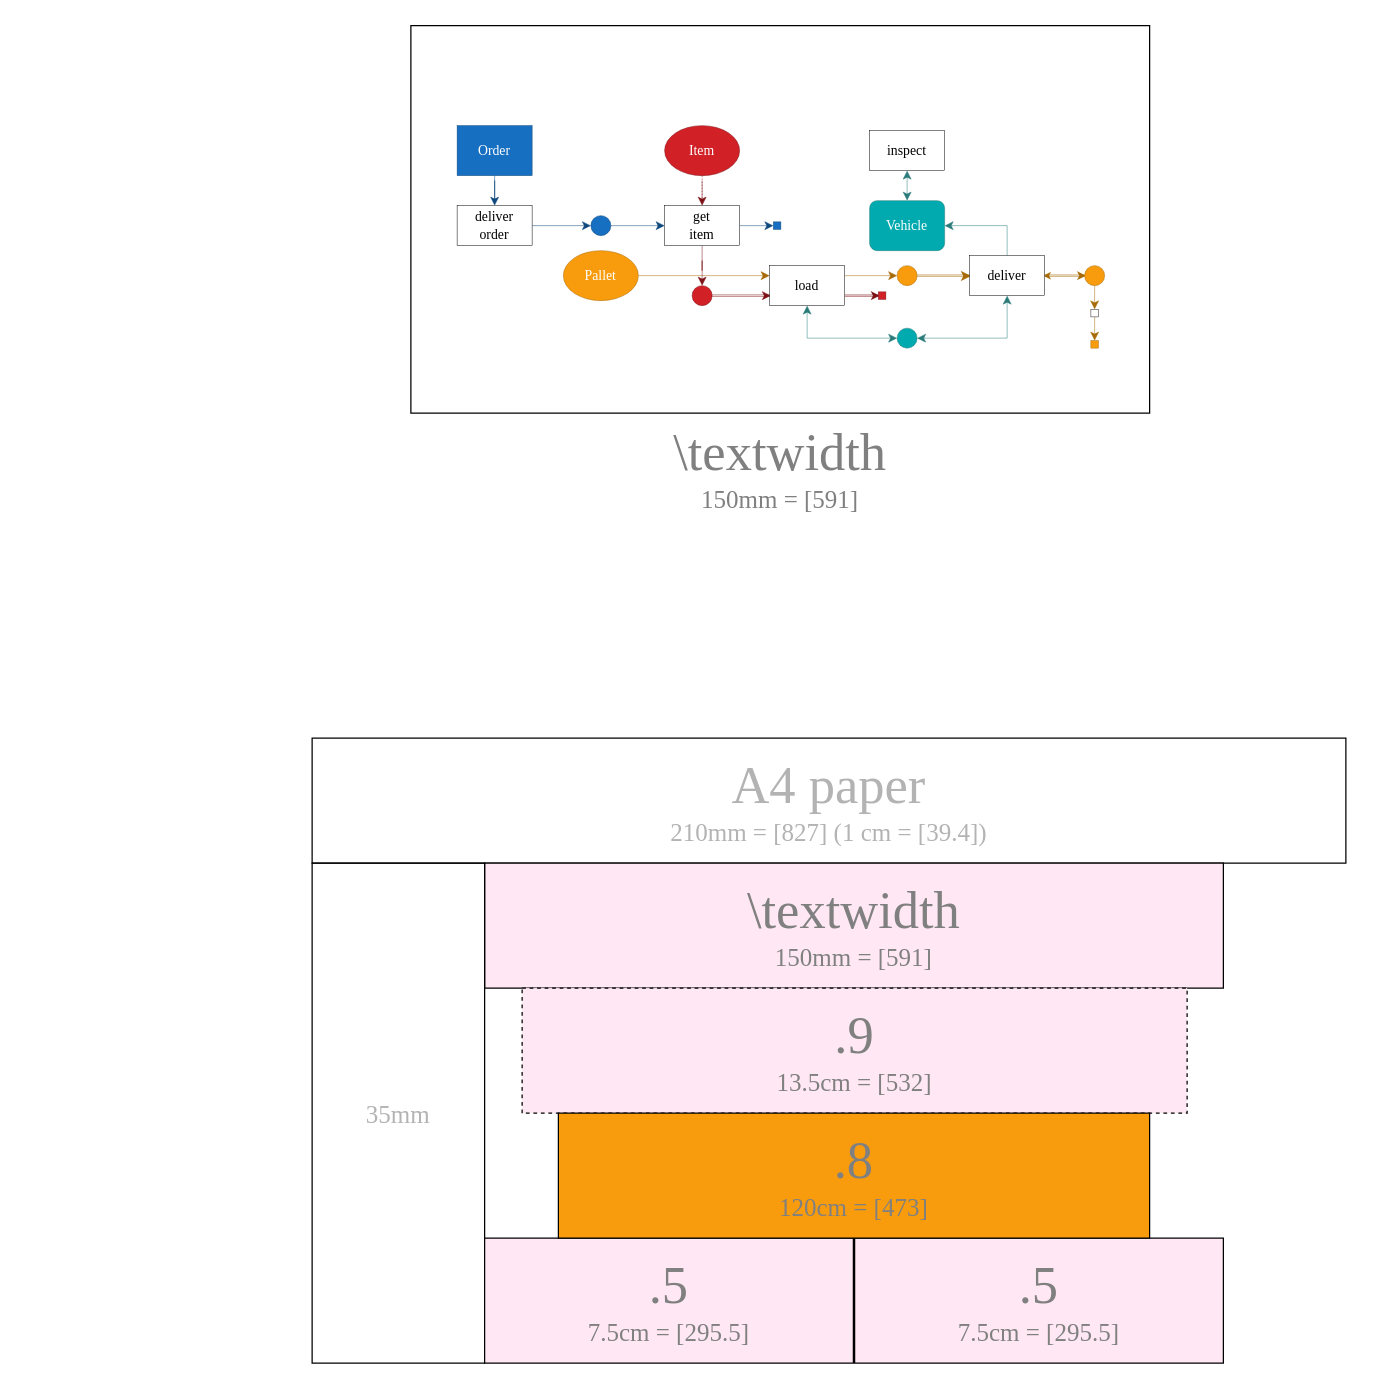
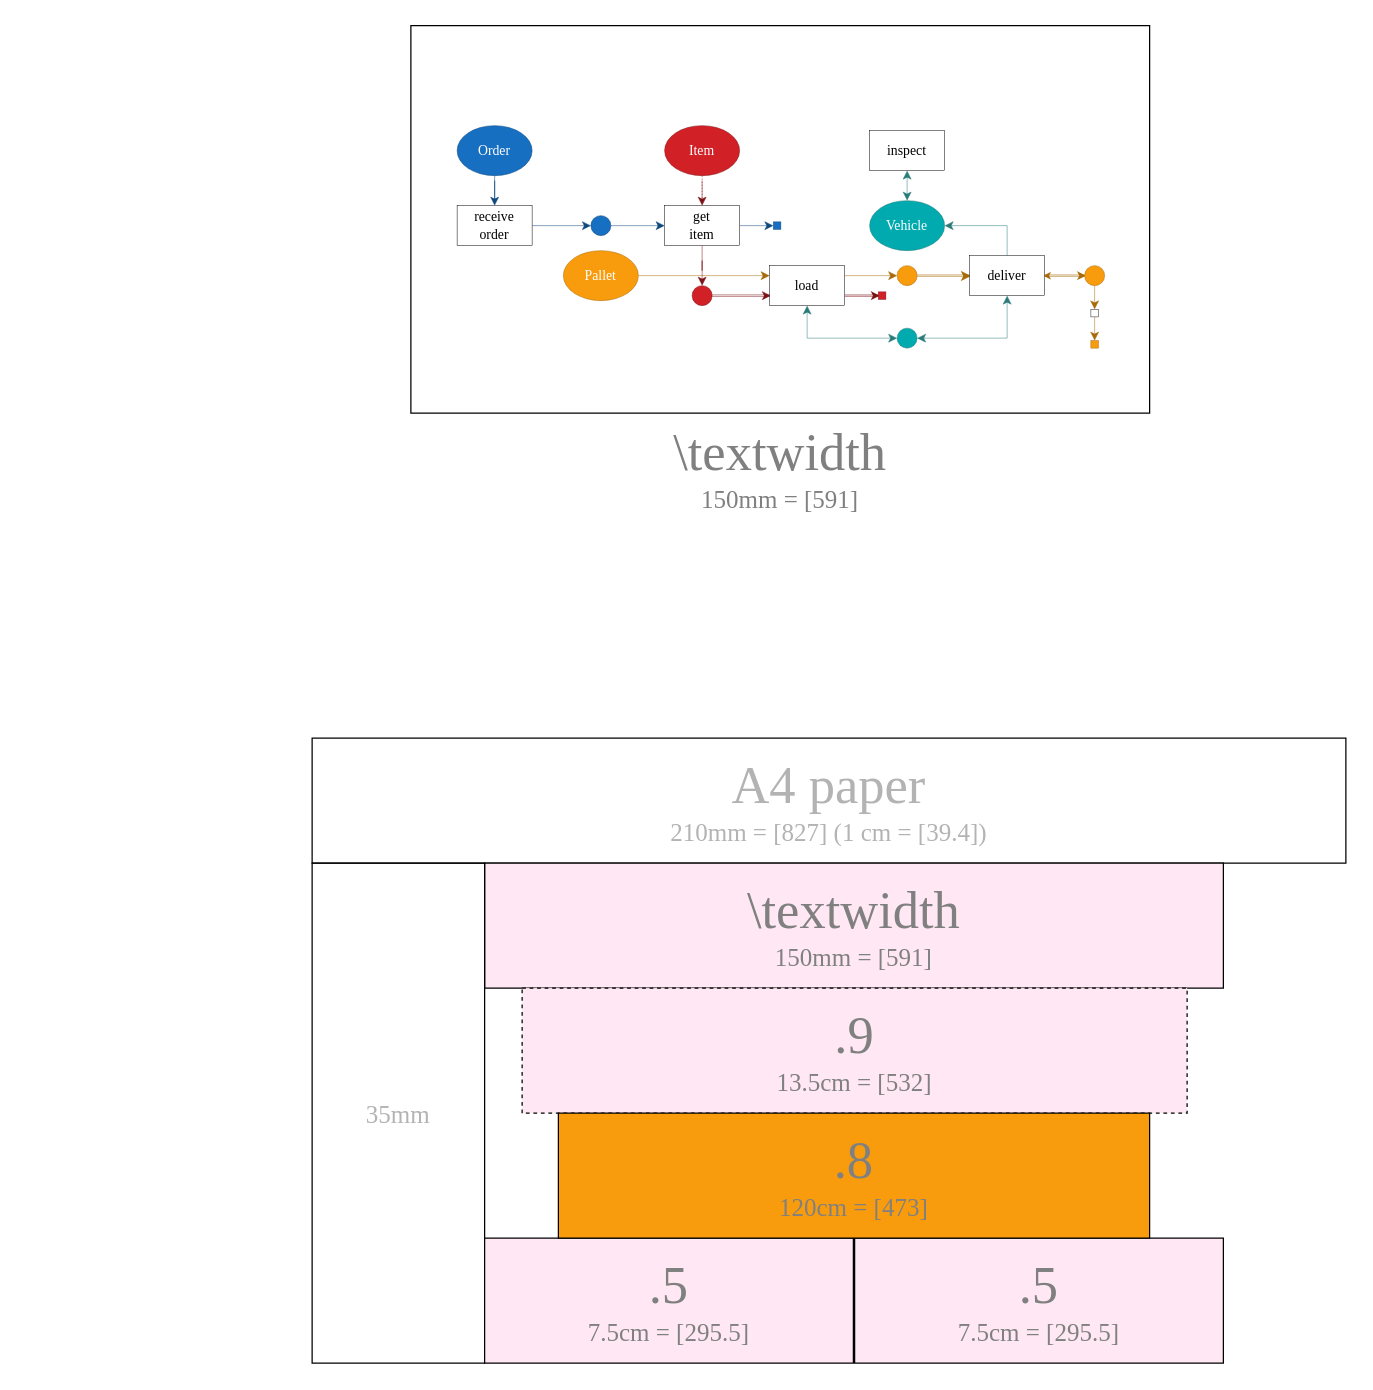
  <mxCell id="0" />
  <mxCell id="1" parent="0" />
  <mxCell id="2" value="&lt;span style=&quot;font-size: 42px;&quot;&gt;\textwidth&lt;/span&gt;&lt;br&gt;&lt;font style=&quot;font-size: 20px;&quot;&gt;150mm = [591]&lt;/font&gt;" style="rounded=0;whiteSpace=wrap;html=1;labelBackgroundColor=none;strokeColor=#000000;strokeWidth=1;fontFamily=CMU Sans Serif;fontSize=9;fillColor=none;fontColor=#808080;labelPosition=center;verticalLabelPosition=bottom;align=center;verticalAlign=top;" parent="1" vertex="1"><mxGeometry x="328" y="20" width="591" height="310" as="geometry" /></mxCell>
  <mxCell id="3" value="" style="rounded=0;whiteSpace=wrap;html=1;labelBackgroundColor=none;strokeColor=none;strokeWidth=1;fontFamily=CMU Sans Serif;fontSize=9;fillColor=none;fontColor=#808080;labelPosition=center;verticalLabelPosition=bottom;align=center;verticalAlign=top;" parent="1" vertex="1"><mxGeometry x="328" y="100" width="591" height="179" as="geometry" /></mxCell>
  <mxCell id="4" value="&lt;font style=&quot;font-size: 20px;&quot;&gt;&lt;span style=&quot;font-size: 42px;&quot;&gt;A4 paper&lt;/span&gt;&lt;br&gt;&lt;font style=&quot;font-size: 20px;&quot;&gt;210mm = [827]&amp;nbsp;&lt;/font&gt;(1 cm = [39.4])&lt;br&gt;&lt;/font&gt;" style="rounded=0;whiteSpace=wrap;html=1;labelBackgroundColor=none;strokeColor=#000000;strokeWidth=1;fontFamily=CMU Sans Serif;fontSize=9;fillColor=none;fontColor=#B3B3B3;" parent="1" vertex="1"><mxGeometry y="590" width="827" height="100" as="geometry" x="249" /></mxCell>
  <mxCell id="5" value="&lt;span style=&quot;font-size: 42px;&quot;&gt;\textwidth&lt;/span&gt;&lt;br&gt;&lt;font style=&quot;font-size: 20px;&quot;&gt;150mm = [591]&lt;/font&gt;" style="rounded=0;whiteSpace=wrap;html=1;labelBackgroundColor=none;strokeColor=#000000;strokeWidth=1;fontFamily=CMU Sans Serif;fontSize=9;fillColor=#FFE8F3;fontColor=#808080;" parent="1" vertex="1"><mxGeometry x="387" y="690" width="591" height="100" as="geometry" /></mxCell>
  <mxCell id="6" value="&lt;font style=&quot;font-size: 20px;&quot;&gt;35mm&lt;/font&gt;" style="rounded=0;whiteSpace=wrap;html=1;labelBackgroundColor=none;strokeColor=#000000;strokeWidth=1;fontFamily=CMU Sans Serif;fontSize=9;fillColor=none;fontColor=#B3B3B3;" parent="1" vertex="1"><mxGeometry y="690" width="138" height="400" as="geometry" x="249" /></mxCell>
  <mxCell id="7" value="&lt;span style=&quot;font-size: 42px;&quot;&gt;.5&lt;/span&gt;&lt;br&gt;&lt;font style=&quot;font-size: 20px;&quot;&gt;7.5cm = [295.5]&lt;/font&gt;" style="rounded=0;whiteSpace=wrap;html=1;labelBackgroundColor=none;strokeColor=#000000;strokeWidth=1;fontFamily=CMU Sans Serif;fontSize=9;fillColor=#FFE8F3;fontColor=#808080;" parent="1" vertex="1"><mxGeometry x="387" y="990" width="295" height="100" as="geometry" /></mxCell>
  <mxCell id="8" value="&lt;span style=&quot;font-size: 42px;&quot;&gt;.5&lt;/span&gt;&lt;br&gt;&lt;font style=&quot;font-size: 20px;&quot;&gt;7.5cm = [295.5]&lt;/font&gt;" style="rounded=0;whiteSpace=wrap;html=1;labelBackgroundColor=none;strokeColor=#000000;strokeWidth=1;fontFamily=CMU Sans Serif;fontSize=9;fillColor=#FFE8F3;fontColor=#808080;" parent="1" vertex="1"><mxGeometry x="683" y="990" width="295" height="100" as="geometry" /></mxCell>
  <mxCell id="9" value="&lt;span style=&quot;font-size: 42px;&quot;&gt;.9&lt;/span&gt;&lt;br&gt;&lt;font style=&quot;font-size: 20px;&quot;&gt;13.5cm = [532]&lt;/font&gt;" style="rounded=0;whiteSpace=wrap;html=1;labelBackgroundColor=none;strokeColor=#000000;strokeWidth=1;fontFamily=CMU Sans Serif;fontSize=9;fillColor=#FFE8F3;fontColor=#808080;dashed=1;" parent="1" vertex="1"><mxGeometry x="417" y="790" width="532" height="100" as="geometry" /></mxCell>
  <mxCell id="10" value="&lt;span style=&quot;font-size: 42px;&quot;&gt;.8&lt;/span&gt;&lt;br&gt;&lt;font style=&quot;font-size: 20px;&quot;&gt;120cm = [473]&lt;/font&gt;" style="rounded=0;whiteSpace=wrap;html=1;labelBackgroundColor=none;strokeColor=#000000;strokeWidth=1;fontFamily=CMU Sans Serif;fontSize=9;fillColor=#f89c0e;fontColor=#808080;" parent="1" vertex="1"><mxGeometry x="446" y="890" width="473" height="100" as="geometry" /></mxCell>
  <mxCell id="11" value="" style="edgeStyle=orthogonalEdgeStyle;rounded=0;orthogonalLoop=1;jettySize=auto;html=1;strokeColor=#0F487D;strokeWidth=0.4;exitX=0.5;exitY=1;exitDx=0;exitDy=0;" parent="1" source="12" target="34" edge="1"><mxGeometry relative="1" as="geometry" /></mxCell>
- <mxCell id="12" value="Order" style="whiteSpace=wrap;html=1;fontFamily=CMU Sans Serif;fillColor=#176FC1;fontColor=#FFFFFF;fontSize=11;strokeColor=#0F487D;strokeWidth=0.4;rounded=0;" parent="1" vertex="1"><mxGeometry x="365" y="100" width="60" height="40" as="geometry" /></mxCell>
+ <mxCell id="12" value="Order" style="ellipse;whiteSpace=wrap;html=1;fontFamily=CMU Sans Serif;fillColor=#176FC1;fontColor=#FFFFFF;fontSize=11;strokeColor=#0F487D;strokeWidth=0.4;" parent="1" vertex="1"><mxGeometry x="365" y="100" width="60" height="40" as="geometry" /></mxCell>
  <mxCell id="13" value="" style="edgeStyle=orthogonalEdgeStyle;rounded=0;orthogonalLoop=1;jettySize=auto;html=1;strokeColor=#0F487D;strokeWidth=0.4;entryX=0;entryY=0.5;entryDx=0;entryDy=0;exitX=1;exitY=0.5;exitDx=0;exitDy=0;" parent="1" source="47" target="35" edge="1"><mxGeometry relative="1" as="geometry" /></mxCell>
  <mxCell id="14" value="" style="edgeStyle=orthogonalEdgeStyle;rounded=0;orthogonalLoop=1;jettySize=auto;html=1;strokeColor=#7D1317;strokeWidth=0.4;dashed=1;" parent="1" source="15" target="35" edge="1"><mxGeometry relative="1" as="geometry" /></mxCell>
  <mxCell id="15" value="Item" style="ellipse;whiteSpace=wrap;html=1;fontFamily=CMU Sans Serif;fillColor=#D22027;fontColor=#FFFFFF;fontSize=11;strokeColor=#7D1317;strokeWidth=0.4;" parent="1" vertex="1"><mxGeometry x="531" y="100" width="60" height="40" as="geometry" /></mxCell>
  <mxCell id="16" style="edgeStyle=orthogonalEdgeStyle;rounded=0;orthogonalLoop=1;jettySize=auto;html=1;exitX=1;exitY=0.5;exitDx=0;exitDy=0;entryX=0;entryY=0.25;entryDx=0;entryDy=0;strokeColor=#A66A07;strokeWidth=0.4;" parent="1" source="17" target="36" edge="1"><mxGeometry relative="1" as="geometry"><mxPoint x="545" y="270" as="targetPoint" /></mxGeometry></mxCell>
  <mxCell id="17" value="Pallet" style="ellipse;whiteSpace=wrap;html=1;fontFamily=CMU Sans Serif;fillColor=#F89C0E;fontColor=#FFFFFF;fontSize=11;strokeColor=#A66A07;strokeWidth=0.4;" parent="1" vertex="1"><mxGeometry x="450" y="200" width="60" height="40" as="geometry" /></mxCell>
  <mxCell id="18" style="rounded=0;orthogonalLoop=1;jettySize=auto;html=1;exitX=0.5;exitY=0;exitDx=0;exitDy=0;entryX=1;entryY=0.5;entryDx=0;entryDy=0;strokeColor=#297A79;strokeWidth=0.4;startArrow=none;startFill=0;edgeStyle=orthogonalEdgeStyle;" parent="1" source="44" target="39" edge="1"><mxGeometry relative="1" as="geometry"><mxPoint x="765" y="180" as="targetPoint" /></mxGeometry></mxCell>
  <mxCell id="19" value="" style="edgeStyle=orthogonalEdgeStyle;rounded=0;orthogonalLoop=1;jettySize=auto;html=1;strokeColor=#7D1317;strokeWidth=0.4;" parent="1" source="35" target="26" edge="1"><mxGeometry relative="1" as="geometry" /></mxCell>
  <mxCell id="20" style="edgeStyle=orthogonalEdgeStyle;rounded=0;orthogonalLoop=1;jettySize=auto;html=1;exitX=1;exitY=0.25;exitDx=0;exitDy=0;entryX=0;entryY=0.5;entryDx=0;entryDy=0;strokeColor=#A66A07;strokeWidth=0.4;" parent="1" source="36" target="31" edge="1"><mxGeometry relative="1" as="geometry"><mxPoint x="685" y="220" as="sourcePoint" /></mxGeometry></mxCell>
  <mxCell id="21" style="edgeStyle=orthogonalEdgeStyle;rounded=0;orthogonalLoop=1;jettySize=auto;html=1;strokeColor=#7D1317;strokeWidth=0;endSize=7;exitX=1;exitY=0.75;exitDx=0;exitDy=0;" parent="1" source="36" edge="1"><mxGeometry relative="1" as="geometry"><mxPoint x="716" y="236" as="sourcePoint" /><mxPoint x="703" y="236" as="targetPoint" /></mxGeometry></mxCell>
  <mxCell id="22" style="edgeStyle=orthogonalEdgeStyle;rounded=0;orthogonalLoop=1;jettySize=auto;html=1;exitX=1;exitY=0.5;exitDx=0;exitDy=0;entryX=0;entryY=0.5;entryDx=0;entryDy=0;strokeColor=#0F487D;strokeWidth=0.4;" parent="1" source="35" target="33" edge="1"><mxGeometry relative="1" as="geometry" /></mxCell>
  <mxCell id="23" style="edgeStyle=orthogonalEdgeStyle;rounded=0;orthogonalLoop=1;jettySize=auto;html=1;exitX=1;exitY=0.75;exitDx=0;exitDy=0;entryX=0;entryY=0.5;entryDx=0;entryDy=0;strokeWidth=0.4;shape=link;width=1.25;strokeColor=#7D1317;" parent="1" source="36" target="32" edge="1"><mxGeometry relative="1" as="geometry"><mxPoint x="685" y="236" as="sourcePoint" /></mxGeometry></mxCell>
  <mxCell id="24" value="" style="edgeStyle=orthogonalEdgeStyle;rounded=0;orthogonalLoop=1;jettySize=auto;html=1;strokeColor=#7D1317;entryX=0.017;entryY=0.748;entryDx=0;entryDy=0;strokeWidth=0.4;entryPerimeter=0;" parent="1" target="36" edge="1"><mxGeometry relative="1" as="geometry"><mxPoint x="615" y="236" as="sourcePoint" /></mxGeometry></mxCell>
  <mxCell id="25" style="edgeStyle=orthogonalEdgeStyle;rounded=0;orthogonalLoop=1;jettySize=auto;html=1;exitX=1;exitY=0.5;exitDx=0;exitDy=0;entryX=0;entryY=0.75;entryDx=0;entryDy=0;strokeWidth=0.4;shape=link;width=1.25;strokeColor=#7D1317;" parent="1" source="26" target="36" edge="1"><mxGeometry relative="1" as="geometry" /></mxCell>
  <mxCell id="26" value="" style="ellipse;whiteSpace=wrap;html=1;aspect=fixed;strokeColor=#7D1317;fillColor=#D22027;strokeWidth=0.4;" parent="1" vertex="1"><mxGeometry x="553" y="228" width="16" height="16" as="geometry" /></mxCell>
  <mxCell id="27" style="rounded=0;orthogonalLoop=1;jettySize=auto;html=1;exitX=1;exitY=0.5;exitDx=0;exitDy=0;entryX=0;entryY=0.5;entryDx=0;entryDy=0;strokeWidth=0.4;shape=link;width=1.25;strokeColor=#A66A07;" parent="1" source="44" target="42" edge="1"><mxGeometry relative="1" as="geometry"><mxPoint x="871.3" y="219.99" as="targetPoint" /></mxGeometry></mxCell>
  <mxCell id="28" style="rounded=0;orthogonalLoop=1;jettySize=auto;html=1;exitX=0.5;exitY=1;exitDx=0;exitDy=0;entryX=0.5;entryY=0;entryDx=0;entryDy=0;strokeColor=#297A79;strokeWidth=0.4;startArrow=classic;startFill=1;" parent="1" source="38" target="39" edge="1"><mxGeometry relative="1" as="geometry"><mxPoint x="789.343" y="174.343" as="targetPoint" /></mxGeometry></mxCell>
  <mxCell id="29" style="rounded=0;orthogonalLoop=1;jettySize=auto;html=1;entryX=0.017;entryY=0.508;entryDx=0;entryDy=0;strokeColor=#A66A07;strokeWidth=0;endSize=8;entryPerimeter=0;startArrow=classic;startFill=1;" parent="1" target="44" edge="1"><mxGeometry relative="1" as="geometry"><mxPoint x="722" y="220" as="sourcePoint" /></mxGeometry></mxCell>
  <mxCell id="30" style="rounded=0;orthogonalLoop=1;jettySize=auto;html=1;exitX=1;exitY=0.5;exitDx=0;exitDy=0;entryX=0;entryY=0.5;entryDx=0;entryDy=0;strokeWidth=0.4;shape=link;width=1.25;strokeColor=#A66A07;" parent="1" source="31" target="44" edge="1"><mxGeometry relative="1" as="geometry" /></mxCell>
  <mxCell id="31" value="" style="ellipse;whiteSpace=wrap;html=1;aspect=fixed;strokeColor=#A66A07;fillColor=#F89C0E;strokeWidth=0.4;" parent="1" vertex="1"><mxGeometry x="717" y="212" width="16" height="16" as="geometry" /></mxCell>
  <mxCell id="32" value="" style="whiteSpace=wrap;html=1;aspect=fixed;fillColor=#D22027;strokeColor=#7D1317;strokeWidth=0.4;" parent="1" vertex="1"><mxGeometry x="702" y="233" width="6" height="6" as="geometry" /></mxCell>
  <mxCell id="33" value="" style="whiteSpace=wrap;html=1;aspect=fixed;fillColor=#176FC1;strokeColor=#0F487D;strokeWidth=0.4;" parent="1" vertex="1"><mxGeometry x="618" y="177" width="6" height="6" as="geometry" /></mxCell>
- <mxCell id="34" value="deliver&lt;div style=&quot;font-size: 11px;&quot;&gt;order&lt;/div&gt;" style="rounded=0;whiteSpace=wrap;html=1;fontFamily=CMU Sans Serif;fontSize=11;strokeColor=default;strokeWidth=0.4;fontColor=default;align=center;verticalAlign=middle;fillColor=default;" parent="1" vertex="1"><mxGeometry x="365" y="164" width="60" height="32" as="geometry" /></mxCell>
+ <mxCell id="34" value="receive&lt;div style=&quot;font-size: 11px;&quot;&gt;order&lt;/div&gt;" style="rounded=0;whiteSpace=wrap;html=1;fontFamily=CMU Sans Serif;fontSize=11;strokeColor=default;strokeWidth=0.4;fontColor=default;align=center;verticalAlign=middle;fillColor=default;" parent="1" vertex="1"><mxGeometry x="365" y="164" width="60" height="32" as="geometry" /></mxCell>
  <mxCell id="35" value="get&lt;div&gt;item&lt;/div&gt;" style="rounded=0;whiteSpace=wrap;html=1;fontFamily=CMU Sans Serif;fontSize=11;strokeWidth=0.4;" parent="1" vertex="1"><mxGeometry x="531" y="164" width="60" height="32" as="geometry" /></mxCell>
  <mxCell id="36" value="load" style="rounded=0;whiteSpace=wrap;html=1;fontFamily=CMU Sans Serif;fontSize=11;strokeWidth=0.4;" parent="1" vertex="1"><mxGeometry x="615" y="212" width="60" height="32" as="geometry" /></mxCell>
  <mxCell id="37" style="rounded=0;orthogonalLoop=1;jettySize=auto;html=1;strokeWidth=0;strokeColor=#A66A07;endSize=7;startArrow=classic;startFill=1;" parent="1" edge="1"><mxGeometry relative="1" as="geometry"><mxPoint x="834" y="220" as="sourcePoint" /><mxPoint x="868" y="220" as="targetPoint" /></mxGeometry></mxCell>
  <mxCell id="38" value="inspect" style="rounded=0;whiteSpace=wrap;html=1;fontFamily=CMU Sans Serif;fontSize=11;strokeColor=default;strokeWidth=0.4;align=center;verticalAlign=middle;fontColor=default;fillColor=default;" parent="1" vertex="1"><mxGeometry x="695" y="104" width="60" height="32" as="geometry" /></mxCell>
- <mxCell id="39" value="Vehicle" style="whiteSpace=wrap;html=1;fontFamily=CMU Sans Serif;fillColor=#00AAAF;fontColor=#FFFFFF;fontSize=11;strokeColor=#297A79;strokeWidth=0.4;rounded=1;" parent="1" vertex="1"><mxGeometry x="695" y="160" width="60" height="40" as="geometry" /></mxCell>
+ <mxCell id="39" value="Vehicle" style="ellipse;whiteSpace=wrap;html=1;fontFamily=CMU Sans Serif;fillColor=#00AAAF;fontColor=#FFFFFF;fontSize=11;strokeColor=#297A79;strokeWidth=0.4;" parent="1" vertex="1"><mxGeometry x="695" y="160" width="60" height="40" as="geometry" /></mxCell>
  <mxCell id="40" style="edgeStyle=orthogonalEdgeStyle;rounded=0;orthogonalLoop=1;jettySize=auto;html=1;exitX=1;exitY=0.5;exitDx=0;exitDy=0;entryX=0;entryY=0.5;entryDx=0;entryDy=0;strokeColor=#297A79;strokeWidth=0.4;align=center;verticalAlign=middle;fontFamily=Helvetica;fontSize=11;fontColor=default;labelBackgroundColor=default;endArrow=classic;" parent="1" edge="1"><mxGeometry relative="1" as="geometry"><mxPoint x="20" y="540" as="sourcePoint" /></mxGeometry></mxCell>
  <mxCell id="41" style="edgeStyle=orthogonalEdgeStyle;rounded=0;orthogonalLoop=1;jettySize=auto;html=1;exitX=0.5;exitY=1;exitDx=0;exitDy=0;entryX=0.5;entryY=0;entryDx=0;entryDy=0;strokeColor=#A66A07;strokeWidth=0.4;align=center;verticalAlign=middle;fontFamily=Helvetica;fontSize=11;fontColor=default;labelBackgroundColor=default;endArrow=classic;" parent="1" source="42" target="46" edge="1"><mxGeometry relative="1" as="geometry" /></mxCell>
  <mxCell id="42" value="" style="ellipse;whiteSpace=wrap;html=1;aspect=fixed;strokeColor=#A66A07;fillColor=#F89C0E;strokeWidth=0.4;" parent="1" vertex="1"><mxGeometry x="867" y="212" width="16" height="16" as="geometry" /></mxCell>
  <mxCell id="43" value="" style="whiteSpace=wrap;html=1;aspect=fixed;fillColor=#F89C0E;strokeColor=#A66A07;strokeWidth=0.4;" parent="1" vertex="1"><mxGeometry x="872" y="272" width="6" height="6" as="geometry" /></mxCell>
  <mxCell id="44" value="deliver" style="rounded=0;whiteSpace=wrap;html=1;fontFamily=CMU Sans Serif;fontSize=11;strokeWidth=0.4;" parent="1" vertex="1"><mxGeometry x="775" y="204" width="60" height="32" as="geometry" /></mxCell>
  <mxCell id="45" style="edgeStyle=orthogonalEdgeStyle;rounded=0;orthogonalLoop=1;jettySize=auto;html=1;exitX=0.5;exitY=1;exitDx=0;exitDy=0;strokeColor=#A66A07;strokeWidth=0.4;align=center;verticalAlign=middle;fontFamily=Helvetica;fontSize=11;fontColor=default;labelBackgroundColor=default;endArrow=classic;entryX=0.5;entryY=0;entryDx=0;entryDy=0;" parent="1" source="46" target="43" edge="1"><mxGeometry relative="1" as="geometry"><mxPoint x="875" y="270" as="targetPoint" /></mxGeometry></mxCell>
  <mxCell id="46" value="" style="rounded=0;whiteSpace=wrap;html=1;fontFamily=Helvetica;fontSize=11;strokeWidth=0.4;strokeColor=#231F20;align=center;verticalAlign=middle;fontColor=default;labelBackgroundColor=default;fillColor=#FFFFFF;" parent="1" vertex="1"><mxGeometry x="872" y="247" width="6" height="6" as="geometry" /></mxCell>
  <mxCell id="47" value="" style="ellipse;whiteSpace=wrap;html=1;aspect=fixed;strokeColor=#0F487D;fillColor=#176FC1;strokeWidth=0.4;" parent="1" vertex="1"><mxGeometry x="472" y="172" width="16" height="16" as="geometry" /></mxCell>
  <mxCell id="48" value="" style="edgeStyle=orthogonalEdgeStyle;rounded=0;orthogonalLoop=1;jettySize=auto;html=1;strokeColor=#0F487D;strokeWidth=0.4;exitX=1;exitY=0.5;exitDx=0;exitDy=0;entryX=0;entryY=0.5;entryDx=0;entryDy=0;" parent="1" source="34" target="47" edge="1"><mxGeometry relative="1" as="geometry"><mxPoint x="511" y="190" as="sourcePoint" /><mxPoint x="485" y="180" as="targetPoint" /></mxGeometry></mxCell>
  <mxCell id="49" value="" style="ellipse;whiteSpace=wrap;html=1;aspect=fixed;strokeColor=#297A79;fillColor=#00AAAF;strokeWidth=0.4;align=center;verticalAlign=middle;fontFamily=CMU Sans Serif;fontSize=11;fontColor=#FFFFFF;" parent="1" vertex="1"><mxGeometry x="717" y="262" width="16" height="16" as="geometry" /></mxCell>
  <mxCell id="50" style="rounded=0;orthogonalLoop=1;jettySize=auto;html=1;exitX=0.5;exitY=1;exitDx=0;exitDy=0;entryX=0;entryY=0.5;entryDx=0;entryDy=0;strokeColor=#297A79;strokeWidth=0.4;startArrow=classic;startFill=1;edgeStyle=orthogonalEdgeStyle;" parent="1" source="36" target="49" edge="1"><mxGeometry relative="1" as="geometry"><mxPoint x="655" y="222" as="sourcePoint" /><mxPoint x="695" y="180" as="targetPoint" /></mxGeometry></mxCell>
  <mxCell id="51" style="rounded=0;orthogonalLoop=1;jettySize=auto;html=1;exitX=1;exitY=0.5;exitDx=0;exitDy=0;entryX=0.5;entryY=1;entryDx=0;entryDy=0;strokeColor=#297A79;strokeWidth=0.4;startArrow=classic;startFill=1;edgeStyle=orthogonalEdgeStyle;" parent="1" source="49" target="44" edge="1"><mxGeometry relative="1" as="geometry"><mxPoint x="655" y="254" as="sourcePoint" /><mxPoint x="717" y="280" as="targetPoint" /></mxGeometry></mxCell>
